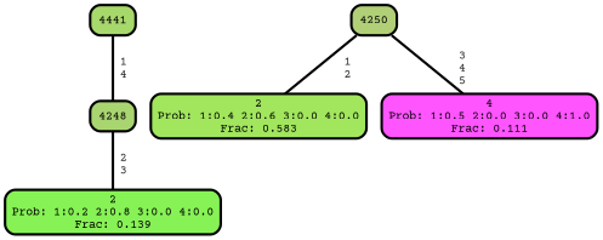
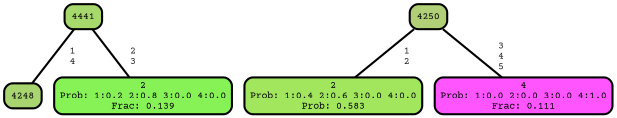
  graph {
    fontname="Courier Prime"
    ranksep="0 equally"
    splines=straight
    node [color=black fontcolor=black fontname="Courier Prime" penwidth=3 shape=box style="filled, rounded"]
    edge [color=black fontcolor=grey14 fontname="Courier Prime" fontweight=bold penwidth=3]
    n1 [fillcolor="#a7d86c" label=4441]
    n2 [fillcolor="#a9d571" label=4248]
    n3 [fillcolor="#87f255" label="2\nProb: 1:0.2 2:0.8 3:0.0 4:0.0\nFrac: 0.139"]
    n4 [fillcolor="#b0cf77" label=4250]
-   n5 [fillcolor="#a1e65d" label="2\nProb: 1:0.4 2:0.6 3:0.0 4:0.0\nFrac: 0.583"]
-   n6 [fillcolor="#ff55ff" label="4\nProb: 1:0.5 2:0.0 3:0.0 4:1.0\nFrac: 0.111"]
+   n5 [fillcolor="#a1e65d" label="2\nProb: 1:0.4 2:0.6 3:0.0 4:0.0\nProb: 0.583"]
+   n6 [fillcolor="#ff55ff" label="4\nProb: 1:0.0 2:0.0 3:0.0 4:1.0\nFrac: 0.111"]
    subgraph sub_1 {
      rank=same
    }
    n1 -- n2 [label=" 1\n 4"]
-   n2 -- n3 [label=" 2\n 3"]
+   n1 -- n3 [label=" 2\n 3"]
    n4 -- n5 [label=" 1\n 2"]
    n4 -- n6 [label=" 3\n 4\n 5"]
  }
